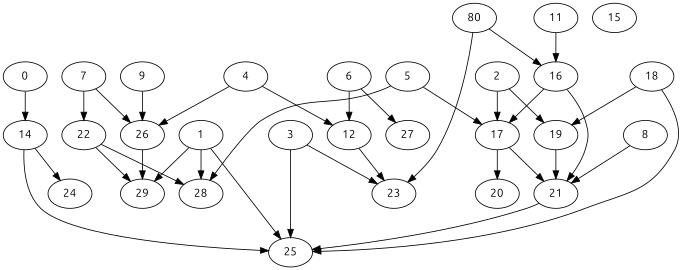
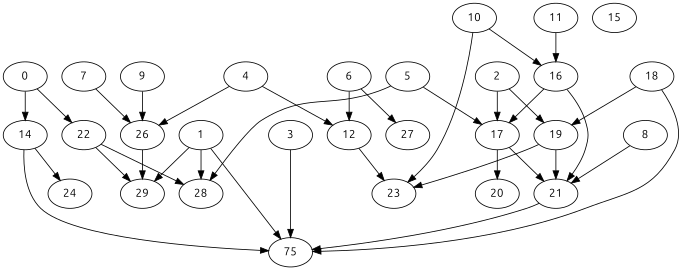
  digraph {
    fontname=Ubuntu
    node [Weight=11 fontname=Ubuntu]
    edge [Weight=6 fontname=Ubuntu]
    0 [Weight=3]
    14 [Weight=4]
-   25
+   25 [label=75]
    24 [Weight=5]
    1
    28 [Weight=8]
    29 [Weight=12]
    21 [Weight=3]
    2 [Weight=7]
    17 [Weight=9]
    19
    20 [Weight=4]
    23 [Weight=4]
    3 [Weight=4]
    4 [Weight=3]
    12 [Weight=5]
    26 [Weight=5]
    5 [Weight=9]
    6 [Weight=8]
    27
    7
    22 [Weight=14]
    8 [Weight=5]
    9
-   10 [Weight=12 label=80]
+   10 [Weight=12]
    16 [Weight=14]
    11 [Weight=14]
    15 [Weight=8]
    18 [Weight=12]
    0 -> 14 [Weight=9]
    14 -> 25 [Weight=4]
    14 -> 24 [Weight=2]
    1 -> 25
    1 -> 28 [Weight=7]
    1 -> 29 [Weight=9]
    21 -> 25 [Weight=10]
    2 -> 17 [Weight=9]
    2 -> 19
    17 -> 21 [Weight=7]
    17 -> 20 [Weight=7]
    19 -> 21
-   3 -> 23 [Weight=4]
+   19 -> 23 [Weight=4]
    3 -> 25 [Weight=2]
    4 -> 12 [Weight=3]
    4 -> 26 [Weight=8]
    12 -> 23 [Weight=5]
    26 -> 29 [Weight=9]
    5 -> 28
    5 -> 17
    6 -> 12
    6 -> 27 [Weight=5]
    7 -> 26 [Weight=7]
-   7 -> 22
+   0 -> 22
    22 -> 28 [Weight=9]
    22 -> 29 [Weight=2]
    8 -> 21 [Weight=10]
    9 -> 26 [Weight=9]
    10 -> 23 [Weight=4]
    10 -> 16
    16 -> 21
    16 -> 17 [Weight=5]
    11 -> 16
    18 -> 25 [Weight=5]
    18 -> 19 [Weight=9]
  }
